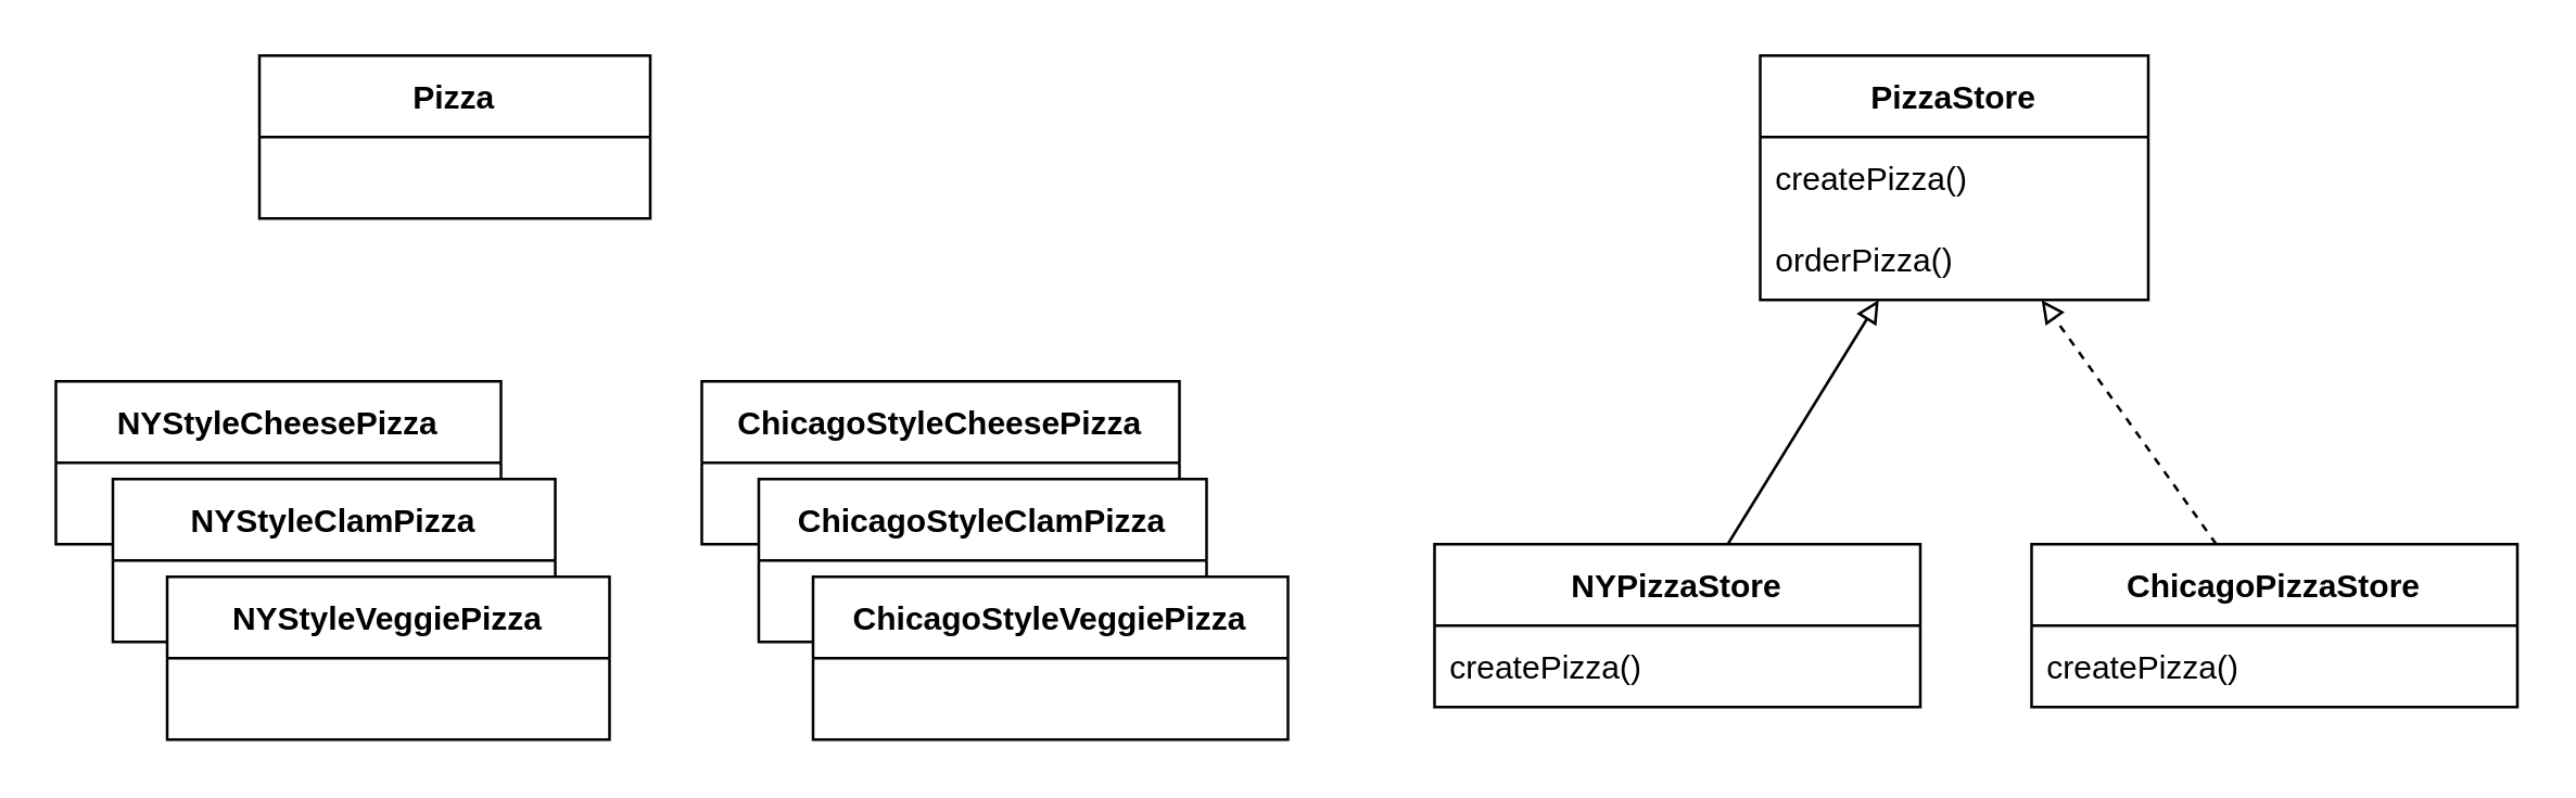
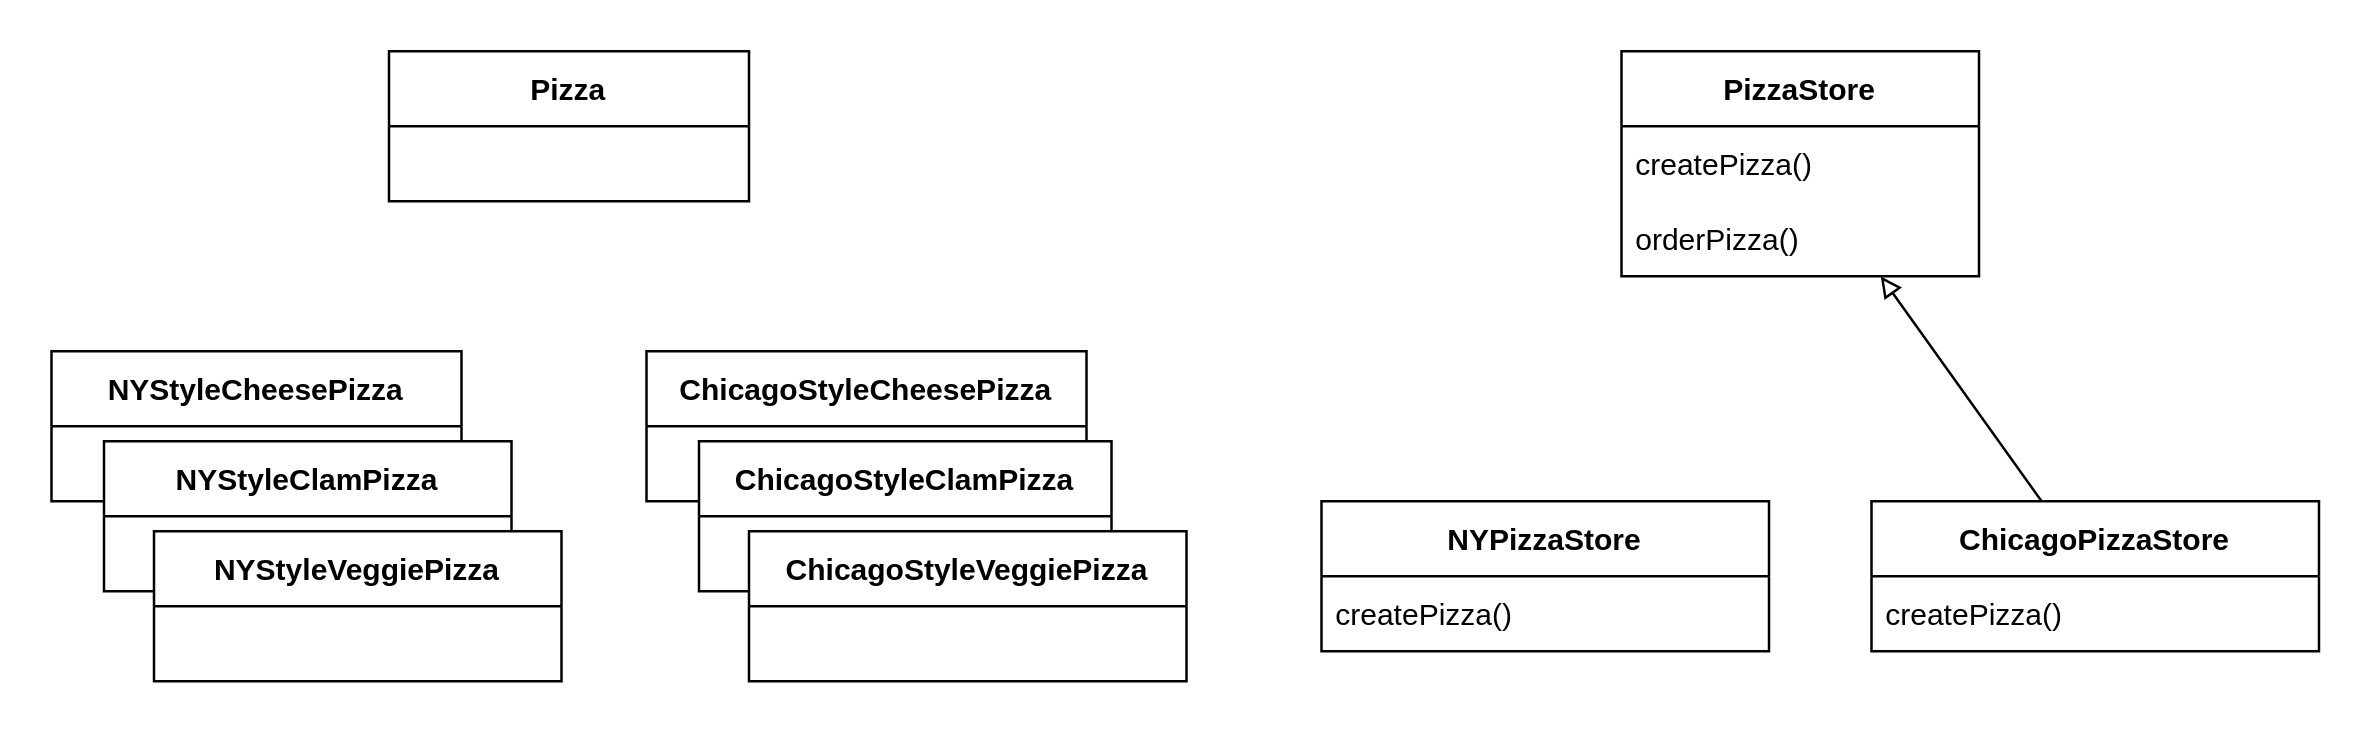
  <mxCell id="0" />
  <mxCell id="1" parent="0" />
- <mxCell id="2" value="Pizza" style="swimlane;fontStyle=1;childLayout=stackLayout;horizontal=1;startSize=30;horizontalStack=0;resizeParent=1;resizeParentMax=0;resizeLast=0;collapsible=1;marginBottom=0;" parent="1" vertex="1"><mxGeometry x="95" y="20" width="144" height="60" as="geometry" /></mxCell>
+ <mxCell id="2" value="Pizza" style="swimlane;fontStyle=1;childLayout=stackLayout;horizontal=1;startSize=30;horizontalStack=0;resizeParent=1;resizeParentMax=0;resizeLast=0;collapsible=1;marginBottom=0;" parent="1" vertex="1"><mxGeometry x="155" y="20" width="144" height="60" as="geometry" /></mxCell>
  <mxCell id="3" value="NYStyleCheesePizza" style="swimlane;fontStyle=1;childLayout=stackLayout;horizontal=1;startSize=30;horizontalStack=0;resizeParent=1;resizeParentMax=0;resizeLast=0;collapsible=1;marginBottom=0;" vertex="1" parent="1"><mxGeometry x="20" y="140" width="164" height="60" as="geometry" /></mxCell>
  <mxCell id="4" value="NYStyleClamPizza" style="swimlane;fontStyle=1;childLayout=stackLayout;horizontal=1;startSize=30;horizontalStack=0;resizeParent=1;resizeParentMax=0;resizeLast=0;collapsible=1;marginBottom=0;" vertex="1" parent="1"><mxGeometry x="41" y="176" width="163" height="60" as="geometry" /></mxCell>
  <mxCell id="5" value="NYStyleVeggiePizza" style="swimlane;fontStyle=1;childLayout=stackLayout;horizontal=1;startSize=30;horizontalStack=0;resizeParent=1;resizeParentMax=0;resizeLast=0;collapsible=1;marginBottom=0;" vertex="1" parent="1"><mxGeometry x="61" y="212" width="163" height="60" as="geometry" /></mxCell>
  <mxCell id="6" value="ChicagoStyleCheesePizza" style="swimlane;fontStyle=1;childLayout=stackLayout;horizontal=1;startSize=30;horizontalStack=0;resizeParent=1;resizeParentMax=0;resizeLast=0;collapsible=1;marginBottom=0;" vertex="1" parent="1"><mxGeometry x="258" y="140" width="176" height="60" as="geometry" /></mxCell>
  <mxCell id="7" value="ChicagoStyleClamPizza" style="swimlane;fontStyle=1;childLayout=stackLayout;horizontal=1;startSize=30;horizontalStack=0;resizeParent=1;resizeParentMax=0;resizeLast=0;collapsible=1;marginBottom=0;" vertex="1" parent="1"><mxGeometry x="279" y="176" width="165" height="60" as="geometry" /></mxCell>
  <mxCell id="8" value="ChicagoStyleVeggiePizza" style="swimlane;fontStyle=1;childLayout=stackLayout;horizontal=1;startSize=30;horizontalStack=0;resizeParent=1;resizeParentMax=0;resizeLast=0;collapsible=1;marginBottom=0;" vertex="1" parent="1"><mxGeometry x="299" y="212" width="175" height="60" as="geometry" /></mxCell>
  <mxCell id="9" value="PizzaStore" style="swimlane;fontStyle=1;childLayout=stackLayout;horizontal=1;startSize=30;horizontalStack=0;resizeParent=1;resizeParentMax=0;resizeLast=0;collapsible=1;marginBottom=0;" vertex="1" parent="1"><mxGeometry x="648" y="20" width="143" height="90" as="geometry" /></mxCell>
  <mxCell id="10" value="createPizza()" style="text;strokeColor=none;fillColor=none;align=left;verticalAlign=middle;spacingLeft=4;spacingRight=4;overflow=hidden;points=[[0,0.5],[1,0.5]];portConstraint=eastwest;rotatable=0;" vertex="1" parent="9"><mxGeometry y="30" width="143" height="30" as="geometry" /></mxCell>
  <mxCell id="11" value="orderPizza()" style="text;strokeColor=none;fillColor=none;align=left;verticalAlign=middle;spacingLeft=4;spacingRight=4;overflow=hidden;points=[[0,0.5],[1,0.5]];portConstraint=eastwest;rotatable=0;" vertex="1" parent="9"><mxGeometry y="60" width="143" height="30" as="geometry" /></mxCell>
  <mxCell id="12" value="NYPizzaStore" style="swimlane;fontStyle=1;childLayout=stackLayout;horizontal=1;startSize=30;horizontalStack=0;resizeParent=1;resizeParentMax=0;resizeLast=0;collapsible=1;marginBottom=0;" vertex="1" parent="1"><mxGeometry x="528" y="200" width="179" height="60" as="geometry" /></mxCell>
  <mxCell id="13" value="createPizza()" style="text;strokeColor=none;fillColor=none;align=left;verticalAlign=middle;spacingLeft=4;spacingRight=4;overflow=hidden;points=[[0,0.5],[1,0.5]];portConstraint=eastwest;rotatable=0;" vertex="1" parent="12"><mxGeometry y="30" width="179" height="30" as="geometry" /></mxCell>
  <mxCell id="14" value="ChicagoPizzaStore" style="swimlane;fontStyle=1;childLayout=stackLayout;horizontal=1;startSize=30;horizontalStack=0;resizeParent=1;resizeParentMax=0;resizeLast=0;collapsible=1;marginBottom=0;" vertex="1" parent="1"><mxGeometry x="748" y="200" width="179" height="60" as="geometry" /></mxCell>
  <mxCell id="15" value="createPizza()" style="text;strokeColor=none;fillColor=none;align=left;verticalAlign=middle;spacingLeft=4;spacingRight=4;overflow=hidden;points=[[0,0.5],[1,0.5]];portConstraint=eastwest;rotatable=0;" vertex="1" parent="14"><mxGeometry y="30" width="179" height="30" as="geometry" /></mxCell>
- <mxCell id="16" value="" style="endArrow=block;html=1;rounded=0;endFill=0;dashed=1;" edge="1" parent="1" source="14" target="9"><mxGeometry width="50" height="50" relative="1" as="geometry"><mxPoint x="326.25" y="150" as="sourcePoint" /><mxPoint x="266.75" y="90" as="targetPoint" /></mxGeometry></mxCell>
- <mxCell id="17" value="" style="endArrow=block;html=1;rounded=0;endFill=0;" edge="1" parent="1" source="12" target="9"><mxGeometry width="50" height="50" relative="1" as="geometry"><mxPoint x="826.045" y="210" as="sourcePoint" /><mxPoint x="761.682" y="120" as="targetPoint" /></mxGeometry></mxCell>
+ <mxCell id="16" value="" style="endArrow=block;html=1;rounded=0;endFill=0;" edge="1" parent="1" source="14" target="9"><mxGeometry width="50" height="50" relative="1" as="geometry"><mxPoint x="326.25" y="150" as="sourcePoint" /><mxPoint x="266.75" y="90" as="targetPoint" /></mxGeometry></mxCell>
